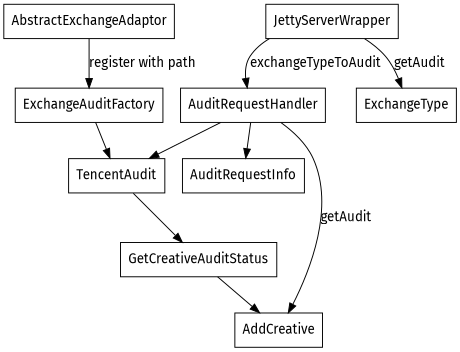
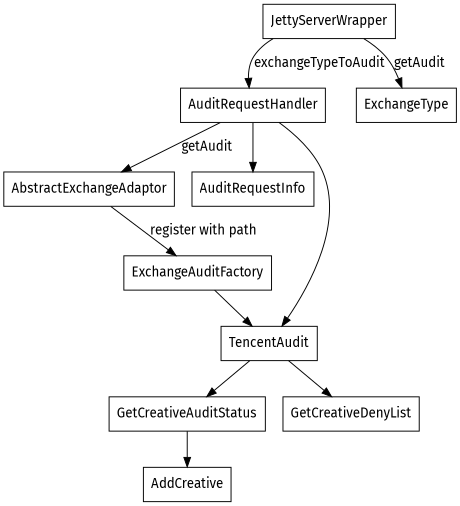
  digraph {
    fontname="Fira Sans"
    node [fontname="Fira Sans" shape=record]
    edge [fontname="Fira Sans" style=solid]
    JettyServerWrapper
    AuditRequestHandler
    ExchangeType
    AbstractExchangeAdaptor
    AuditRequestInfo
    TencentAudit
    ExchangeAuditFactory
    GetCreativeAuditStatus
+   GetCreativeDenyList
    AddCreative
    JettyServerWrapper -> AuditRequestHandler [label=exchangeTypeToAudit]
    JettyServerWrapper -> ExchangeType [label=getAudit]
-   AuditRequestHandler -> AddCreative [label=getAudit]
+   AuditRequestHandler -> AbstractExchangeAdaptor [label=getAudit]
    AuditRequestHandler -> AuditRequestInfo
    AuditRequestHandler -> TencentAudit
    AbstractExchangeAdaptor -> ExchangeAuditFactory [label="register with path"]
    TencentAudit -> GetCreativeAuditStatus
+   TencentAudit -> GetCreativeDenyList
    ExchangeAuditFactory -> TencentAudit
    GetCreativeAuditStatus -> AddCreative
  }
